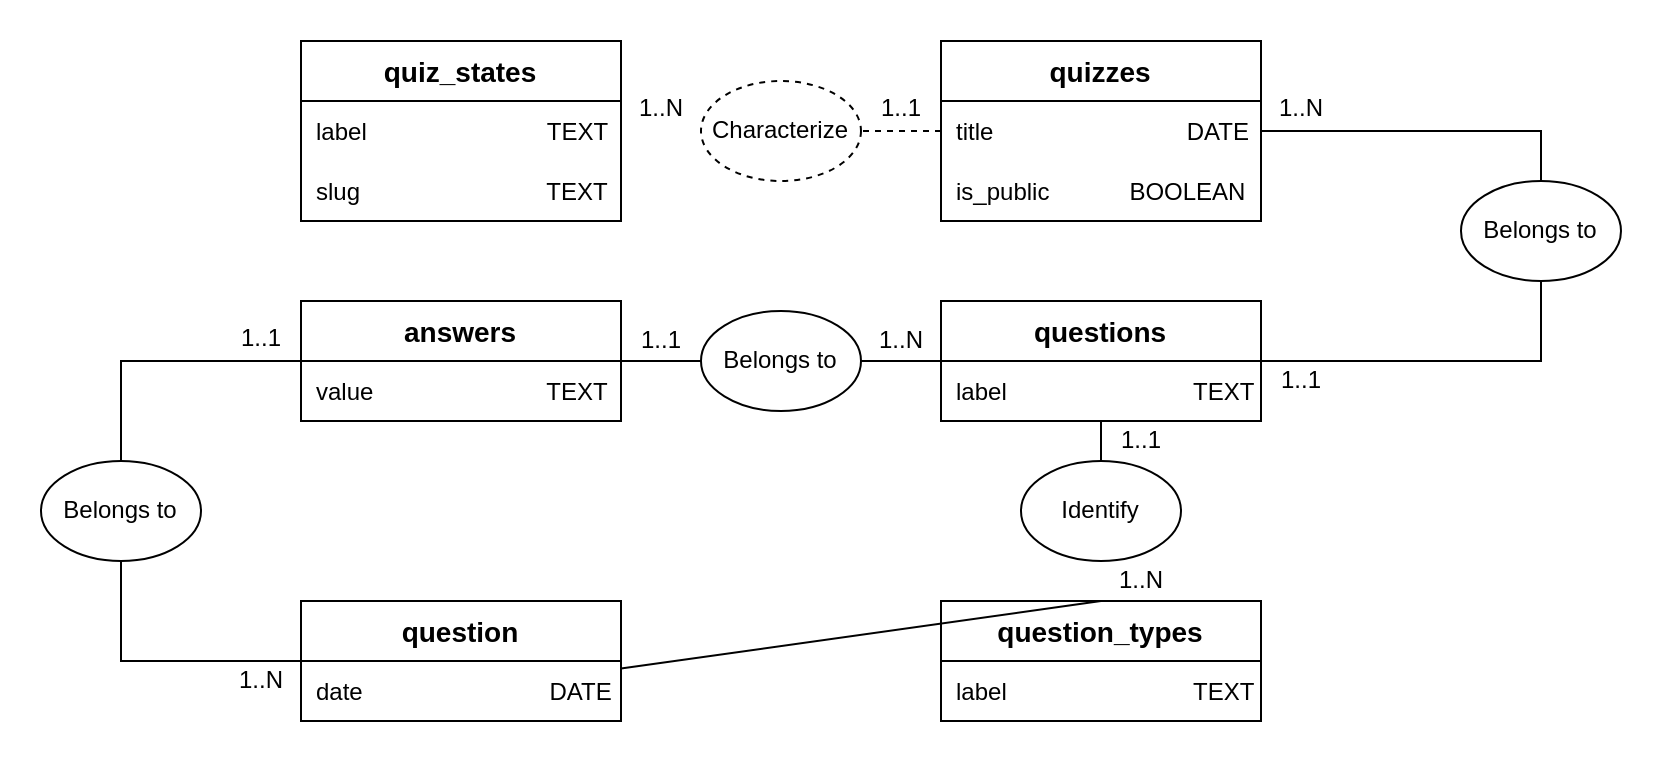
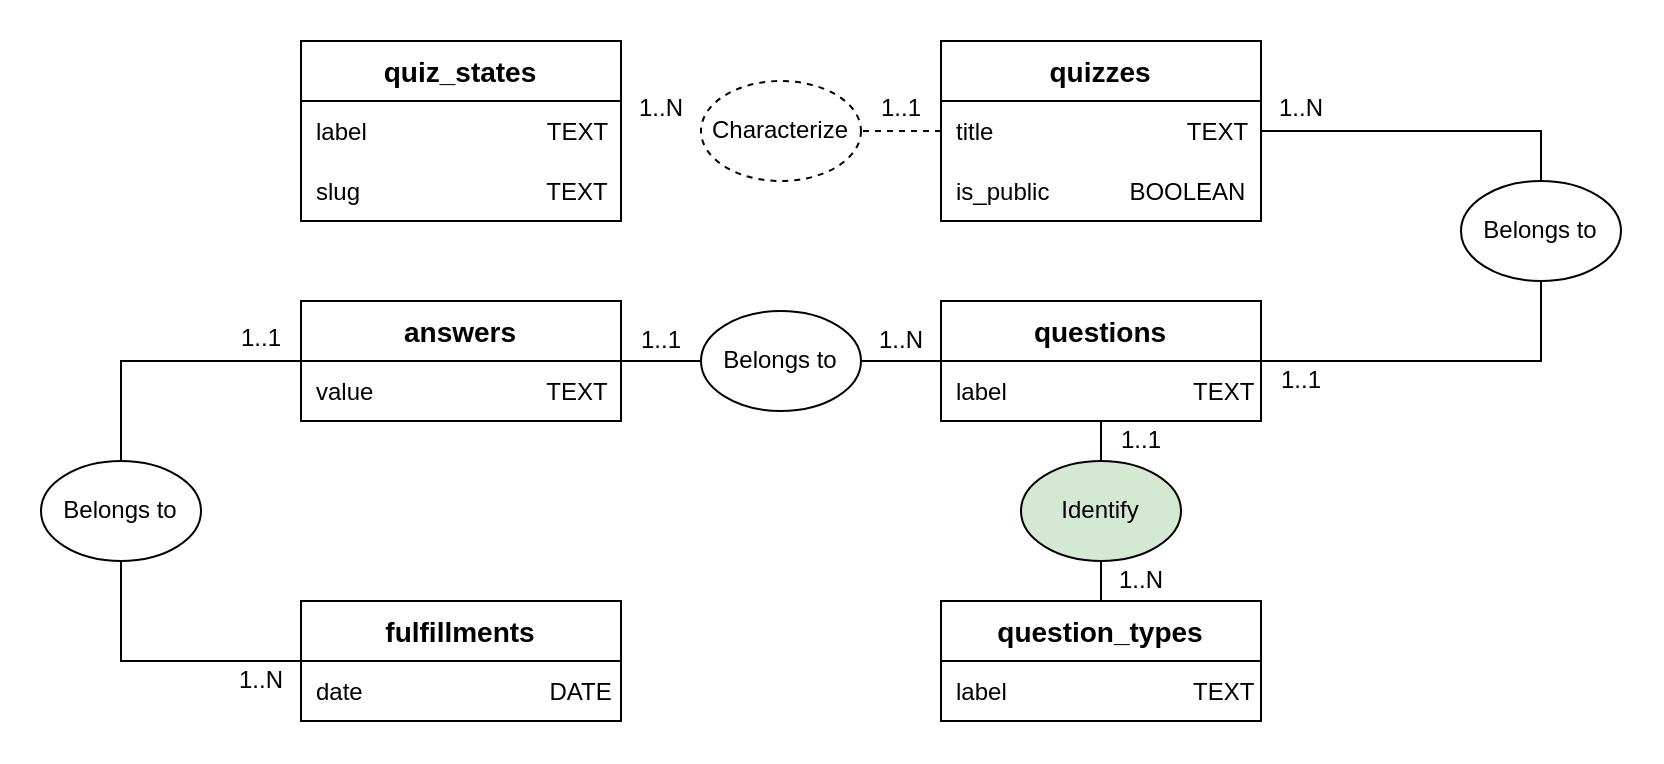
  <mxCell id="0" />
  <mxCell id="1" parent="0" />
  <mxCell id="2" value="quiz_states" style="swimlane;fontStyle=1;childLayout=stackLayout;horizontal=1;startSize=30;horizontalStack=0;resizeParent=1;resizeParentMax=0;resizeLast=0;collapsible=1;marginBottom=0;align=center;fontSize=14;" parent="1" vertex="1"><mxGeometry x="150" y="20" width="160" height="90" as="geometry" /></mxCell>
  <mxCell id="3" value="label                           TEXT" style="shape=partialRectangle;connectable=0;fillColor=none;top=0;left=0;bottom=0;right=0;align=left;spacingLeft=6;overflow=hidden;" parent="2" vertex="1"><mxGeometry y="30" width="160" height="30" as="geometry"><mxRectangle width="160" height="30" as="alternateBounds" /></mxGeometry></mxCell>
  <mxCell id="4" value="slug                            TEXT" style="shape=partialRectangle;connectable=0;fillColor=none;top=0;left=0;bottom=0;right=0;align=left;spacingLeft=6;overflow=hidden;" parent="2" vertex="1"><mxGeometry y="60" width="160" height="30" as="geometry"><mxRectangle width="160" height="30" as="alternateBounds" /></mxGeometry></mxCell>
  <mxCell id="5" value="quizzes" style="swimlane;fontStyle=1;childLayout=stackLayout;horizontal=1;startSize=30;horizontalStack=0;resizeParent=1;resizeParentMax=0;resizeLast=0;collapsible=1;marginBottom=0;align=center;fontSize=14;" parent="1" vertex="1"><mxGeometry x="470" y="20" width="160" height="90" as="geometry" /></mxCell>
- <mxCell id="6" value="title                             DATE" style="shape=partialRectangle;connectable=0;fillColor=none;top=0;left=0;bottom=0;right=0;align=left;spacingLeft=6;overflow=hidden;" parent="5" vertex="1"><mxGeometry y="30" width="160" height="30" as="geometry"><mxRectangle width="160" height="30" as="alternateBounds" /></mxGeometry></mxCell>
+ <mxCell id="6" value="title                             TEXT" style="shape=partialRectangle;connectable=0;fillColor=none;top=0;left=0;bottom=0;right=0;align=left;spacingLeft=6;overflow=hidden;" parent="5" vertex="1"><mxGeometry y="30" width="160" height="30" as="geometry"><mxRectangle width="160" height="30" as="alternateBounds" /></mxGeometry></mxCell>
  <mxCell id="7" value="is_public            BOOLEAN" style="shape=partialRectangle;connectable=0;fillColor=none;top=0;left=0;bottom=0;right=0;align=left;spacingLeft=6;overflow=hidden;" parent="5" vertex="1"><mxGeometry y="60" width="160" height="30" as="geometry"><mxRectangle width="160" height="30" as="alternateBounds" /></mxGeometry></mxCell>
  <mxCell id="8" value="question_types" style="swimlane;fontStyle=1;childLayout=stackLayout;horizontal=1;startSize=30;horizontalStack=0;resizeParent=1;resizeParentMax=0;resizeLast=0;collapsible=1;marginBottom=0;align=center;fontSize=14;" parent="1" vertex="1"><mxGeometry x="470" y="300" width="160" height="60" as="geometry" /></mxCell>
  <mxCell id="9" value="label                            TEXT" style="shape=partialRectangle;connectable=0;fillColor=none;top=0;left=0;bottom=0;right=0;align=left;spacingLeft=6;overflow=hidden;" parent="8" vertex="1"><mxGeometry y="30" width="160" height="30" as="geometry"><mxRectangle width="160" height="30" as="alternateBounds" /></mxGeometry></mxCell>
  <mxCell id="10" value="questions" style="swimlane;fontStyle=1;childLayout=stackLayout;horizontal=1;startSize=30;horizontalStack=0;resizeParent=1;resizeParentMax=0;resizeLast=0;collapsible=1;marginBottom=0;align=center;fontSize=14;" parent="1" vertex="1"><mxGeometry x="470" y="150" width="160" height="60" as="geometry" /></mxCell>
  <mxCell id="11" value="label                            TEXT" style="shape=partialRectangle;connectable=0;fillColor=none;top=0;left=0;bottom=0;right=0;align=left;spacingLeft=6;overflow=hidden;" parent="10" vertex="1"><mxGeometry y="30" width="160" height="30" as="geometry"><mxRectangle width="160" height="30" as="alternateBounds" /></mxGeometry></mxCell>
- <mxCell id="12" value="question" style="swimlane;fontStyle=1;childLayout=stackLayout;horizontal=1;startSize=30;horizontalStack=0;resizeParent=1;resizeParentMax=0;resizeLast=0;collapsible=1;marginBottom=0;align=center;fontSize=14;" parent="1" vertex="1"><mxGeometry x="150" y="300" width="160" height="60" as="geometry" /></mxCell>
+ <mxCell id="12" value="fulfillments" style="swimlane;fontStyle=1;childLayout=stackLayout;horizontal=1;startSize=30;horizontalStack=0;resizeParent=1;resizeParentMax=0;resizeLast=0;collapsible=1;marginBottom=0;align=center;fontSize=14;" parent="1" vertex="1"><mxGeometry x="150" y="300" width="160" height="60" as="geometry" /></mxCell>
  <mxCell id="13" value="date                            DATE" style="shape=partialRectangle;connectable=0;fillColor=none;top=0;left=0;bottom=0;right=0;align=left;spacingLeft=6;overflow=hidden;" parent="12" vertex="1"><mxGeometry y="30" width="160" height="30" as="geometry"><mxRectangle width="160" height="30" as="alternateBounds" /></mxGeometry></mxCell>
  <mxCell id="14" value="answers" style="swimlane;fontStyle=1;childLayout=stackLayout;horizontal=1;startSize=30;horizontalStack=0;resizeParent=1;resizeParentMax=0;resizeLast=0;collapsible=1;marginBottom=0;align=center;fontSize=14;" parent="1" vertex="1"><mxGeometry x="150" y="150" width="160" height="60" as="geometry" /></mxCell>
  <mxCell id="15" value="value                          TEXT" style="shape=partialRectangle;connectable=0;fillColor=none;top=0;left=0;bottom=0;right=0;align=left;spacingLeft=6;overflow=hidden;" parent="14" vertex="1"><mxGeometry y="30" width="160" height="30" as="geometry"><mxRectangle width="160" height="30" as="alternateBounds" /></mxGeometry></mxCell>
  <mxCell id="16" value="Characterize" style="ellipse;whiteSpace=wrap;html=1;dashed=1;" parent="1" vertex="1"><mxGeometry x="350" y="40" width="80" height="50" as="geometry" /></mxCell>
  <mxCell id="17" value="" style="endArrow=none;html=1;rounded=0;exitX=0;exitY=0.5;exitDx=0;exitDy=0;entryX=1;entryY=0.5;entryDx=0;entryDy=0;edgeStyle=orthogonalEdgeStyle;dashed=1;" parent="1" source="5" target="16" edge="1"><mxGeometry width="50" height="50" relative="1" as="geometry"><mxPoint x="320" y="75" as="sourcePoint" /><mxPoint x="360" y="75" as="targetPoint" /></mxGeometry></mxCell>
  <mxCell id="18" value="1..N" style="text;html=1;align=center;verticalAlign=middle;resizable=0;points=[];autosize=1;strokeColor=none;fillColor=none;" parent="1" vertex="1"><mxGeometry x="310" y="44" width="40" height="20" as="geometry" /></mxCell>
  <mxCell id="19" value="1..1" style="text;html=1;align=center;verticalAlign=middle;resizable=0;points=[];autosize=1;strokeColor=none;fillColor=none;" parent="1" vertex="1"><mxGeometry x="430" y="44" width="40" height="20" as="geometry" /></mxCell>
  <mxCell id="20" value="Belongs to" style="ellipse;whiteSpace=wrap;html=1;" parent="1" vertex="1"><mxGeometry x="730" y="90" width="80" height="50" as="geometry" /></mxCell>
  <mxCell id="21" value="" style="endArrow=none;html=1;rounded=0;entryX=1;entryY=0.5;entryDx=0;entryDy=0;exitX=0.5;exitY=0;exitDx=0;exitDy=0;edgeStyle=orthogonalEdgeStyle;" parent="1" source="20" target="5" edge="1"><mxGeometry width="50" height="50" relative="1" as="geometry"><mxPoint x="600" y="230" as="sourcePoint" /><mxPoint x="650" y="180" as="targetPoint" /><Array as="points"><mxPoint x="770" y="65" /></Array></mxGeometry></mxCell>
  <mxCell id="22" value="" style="endArrow=none;html=1;rounded=0;exitX=0.5;exitY=1;exitDx=0;exitDy=0;entryX=1;entryY=0.5;entryDx=0;entryDy=0;edgeStyle=orthogonalEdgeStyle;" parent="1" source="20" target="10" edge="1"><mxGeometry width="50" height="50" relative="1" as="geometry"><mxPoint x="600" y="230" as="sourcePoint" /><mxPoint x="650" y="180" as="targetPoint" /><Array as="points"><mxPoint x="770" y="180" /></Array></mxGeometry></mxCell>
  <mxCell id="23" value="1..1" style="text;html=1;align=center;verticalAlign=middle;resizable=0;points=[];autosize=1;strokeColor=none;fillColor=none;" parent="1" vertex="1"><mxGeometry x="630" y="180" width="40" height="20" as="geometry" /></mxCell>
  <mxCell id="24" value="1..N" style="text;html=1;align=center;verticalAlign=middle;resizable=0;points=[];autosize=1;strokeColor=none;fillColor=none;" parent="1" vertex="1"><mxGeometry x="630" y="44" width="40" height="20" as="geometry" /></mxCell>
  <mxCell id="25" value="Belongs to" style="ellipse;whiteSpace=wrap;html=1;" parent="1" vertex="1"><mxGeometry x="350" y="155" width="80" height="50" as="geometry" /></mxCell>
  <mxCell id="26" value="" style="endArrow=none;html=1;rounded=0;exitX=1;exitY=0.5;exitDx=0;exitDy=0;" parent="1" source="14" edge="1"><mxGeometry width="50" height="50" relative="1" as="geometry"><mxPoint x="380" y="230" as="sourcePoint" /><mxPoint x="350" y="180" as="targetPoint" /></mxGeometry></mxCell>
  <mxCell id="27" value="" style="endArrow=none;html=1;rounded=0;entryX=0;entryY=0.5;entryDx=0;entryDy=0;" parent="1" target="10" edge="1"><mxGeometry width="50" height="50" relative="1" as="geometry"><mxPoint x="430" y="180" as="sourcePoint" /><mxPoint x="360" y="190" as="targetPoint" /></mxGeometry></mxCell>
  <mxCell id="28" value="1..1" style="text;html=1;align=center;verticalAlign=middle;resizable=0;points=[];autosize=1;strokeColor=none;fillColor=none;" parent="1" vertex="1"><mxGeometry x="310" y="160" width="40" height="20" as="geometry" /></mxCell>
  <mxCell id="29" value="1..N" style="text;html=1;align=center;verticalAlign=middle;resizable=0;points=[];autosize=1;strokeColor=none;fillColor=none;" parent="1" vertex="1"><mxGeometry x="430" y="160" width="40" height="20" as="geometry" /></mxCell>
  <mxCell id="30" value="Belongs to" style="ellipse;whiteSpace=wrap;html=1;" parent="1" vertex="1"><mxGeometry x="20" y="230" width="80" height="50" as="geometry" /></mxCell>
  <mxCell id="31" value="" style="endArrow=none;html=1;rounded=0;exitX=0.5;exitY=0;exitDx=0;exitDy=0;entryX=0;entryY=0.5;entryDx=0;entryDy=0;edgeStyle=orthogonalEdgeStyle;" parent="1" source="30" target="14" edge="1"><mxGeometry width="50" height="50" relative="1" as="geometry"><mxPoint x="60" y="190" as="sourcePoint" /><mxPoint x="110" y="140" as="targetPoint" /></mxGeometry></mxCell>
  <mxCell id="32" value="" style="endArrow=none;html=1;rounded=0;exitX=0.5;exitY=1;exitDx=0;exitDy=0;entryX=0;entryY=0.5;entryDx=0;entryDy=0;edgeStyle=orthogonalEdgeStyle;" parent="1" source="30" target="12" edge="1"><mxGeometry width="50" height="50" relative="1" as="geometry"><mxPoint x="60" y="190" as="sourcePoint" /><mxPoint x="110" y="140" as="targetPoint" /></mxGeometry></mxCell>
  <mxCell id="33" value="1..1" style="text;html=1;align=center;verticalAlign=middle;resizable=0;points=[];autosize=1;strokeColor=none;fillColor=none;" parent="1" vertex="1"><mxGeometry x="110" y="159" width="40" height="20" as="geometry" /></mxCell>
  <mxCell id="34" value="1..N" style="text;html=1;align=center;verticalAlign=middle;resizable=0;points=[];autosize=1;strokeColor=none;fillColor=none;" parent="1" vertex="1"><mxGeometry x="110" y="330" width="40" height="20" as="geometry" /></mxCell>
- <mxCell id="35" value="Identify" style="ellipse;whiteSpace=wrap;html=1;" parent="1" vertex="1"><mxGeometry x="510" y="230" width="80" height="50" as="geometry" /></mxCell>
- <mxCell id="36" value="" style="endArrow=none;html=1;rounded=0;exitX=0.5;exitY=0;exitDx=0;exitDy=0;" parent="1" source="8" target="13" edge="1"><mxGeometry width="50" height="50" relative="1" as="geometry"><mxPoint x="440" y="230" as="sourcePoint" /><mxPoint x="490" y="180" as="targetPoint" /></mxGeometry></mxCell>
+ <mxCell id="35" value="Identify" style="ellipse;whiteSpace=wrap;html=1;fillColor=#d5e8d4;" parent="1" vertex="1"><mxGeometry x="510" y="230" width="80" height="50" as="geometry" /></mxCell>
+ <mxCell id="36" value="" style="endArrow=none;html=1;rounded=0;exitX=0.5;exitY=0;exitDx=0;exitDy=0;entryX=0.5;entryY=1;entryDx=0;entryDy=0;" parent="1" source="8" target="35" edge="1"><mxGeometry width="50" height="50" relative="1" as="geometry"><mxPoint x="440" y="230" as="sourcePoint" /><mxPoint x="490" y="180" as="targetPoint" /></mxGeometry></mxCell>
  <mxCell id="37" value="" style="endArrow=none;html=1;rounded=0;entryX=0.5;entryY=1;entryDx=0;entryDy=0;" parent="1" target="10" edge="1"><mxGeometry width="50" height="50" relative="1" as="geometry"><mxPoint x="550" y="230" as="sourcePoint" /><mxPoint x="560" y="290" as="targetPoint" /></mxGeometry></mxCell>
  <mxCell id="38" value="1..1" style="text;html=1;align=center;verticalAlign=middle;resizable=0;points=[];autosize=1;strokeColor=none;fillColor=none;" parent="1" vertex="1"><mxGeometry x="550" y="210" width="40" height="20" as="geometry" /></mxCell>
  <mxCell id="39" value="1..N" style="text;html=1;align=center;verticalAlign=middle;resizable=0;points=[];autosize=1;strokeColor=none;fillColor=none;" parent="1" vertex="1"><mxGeometry x="550" y="280" width="40" height="20" as="geometry" /></mxCell>
